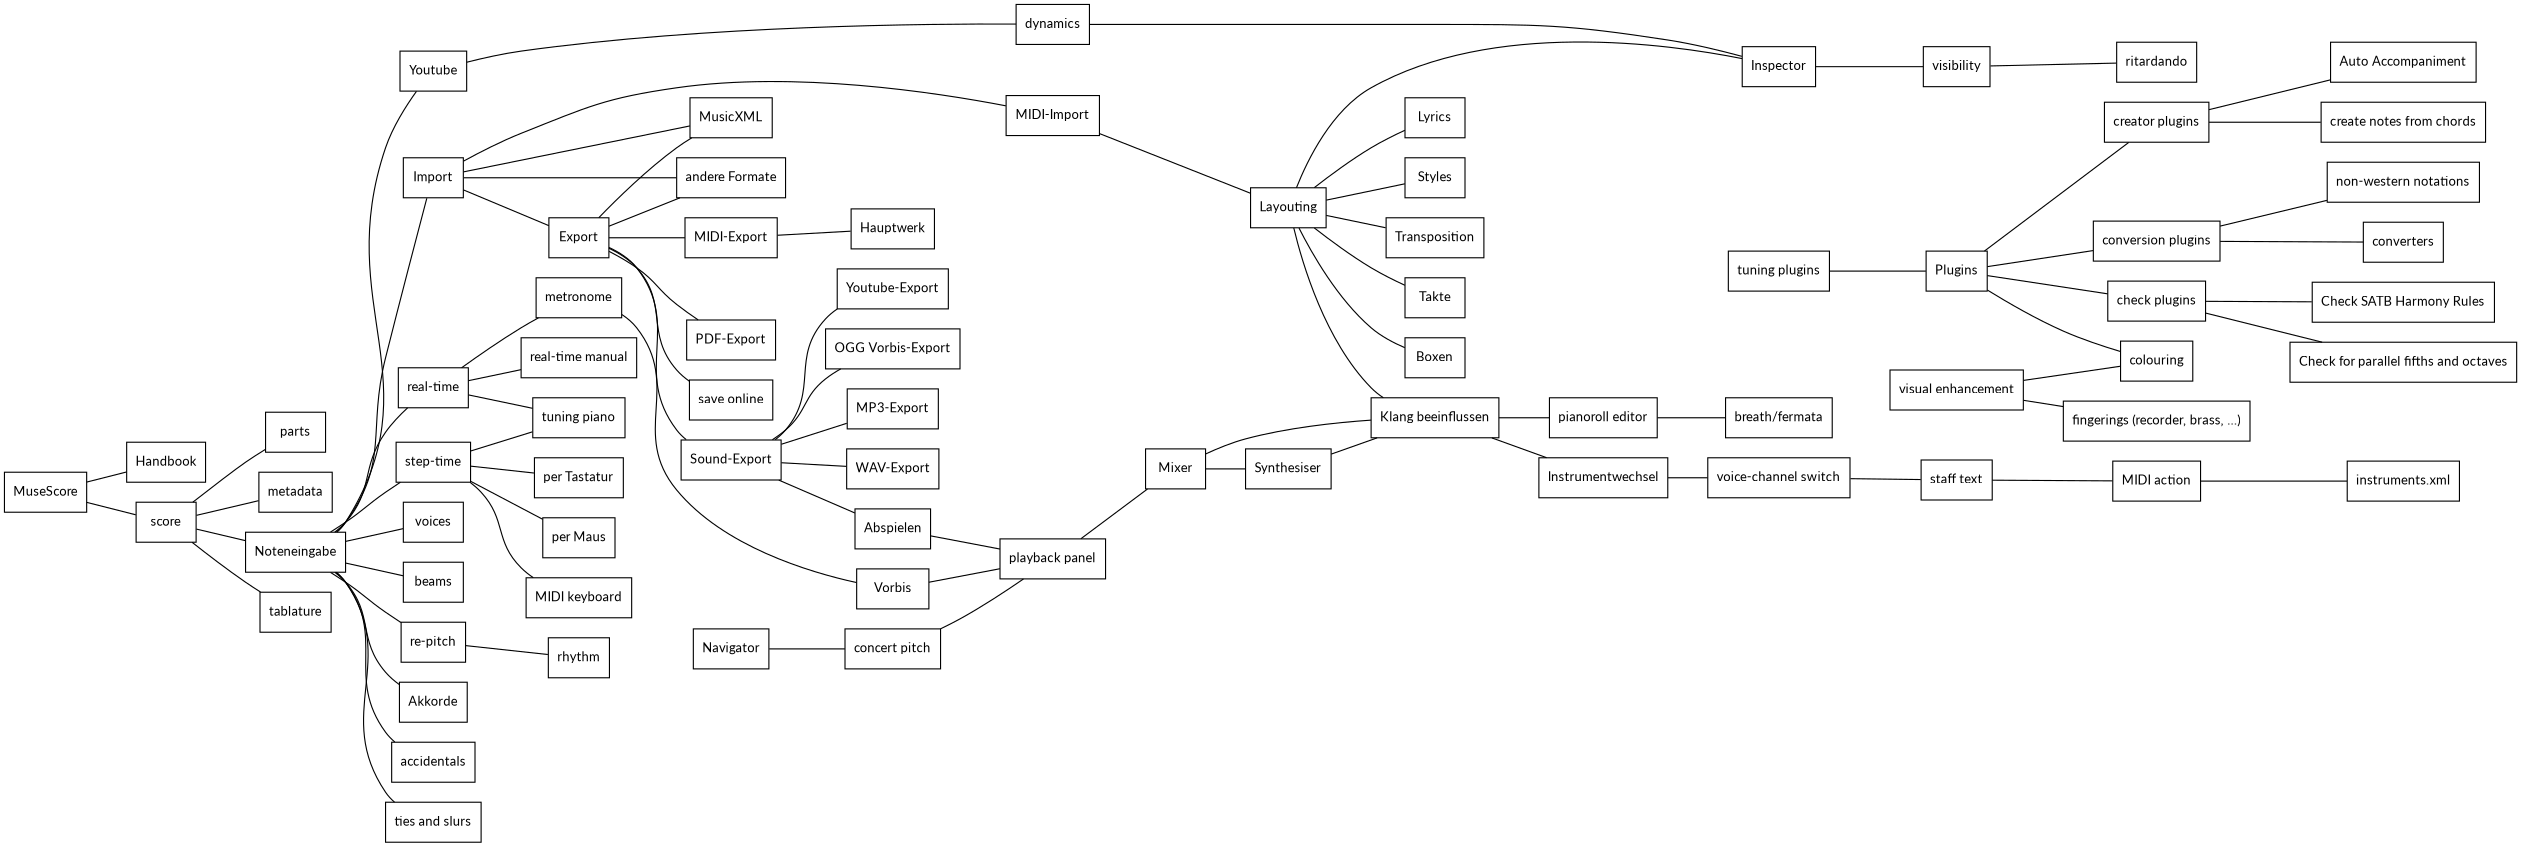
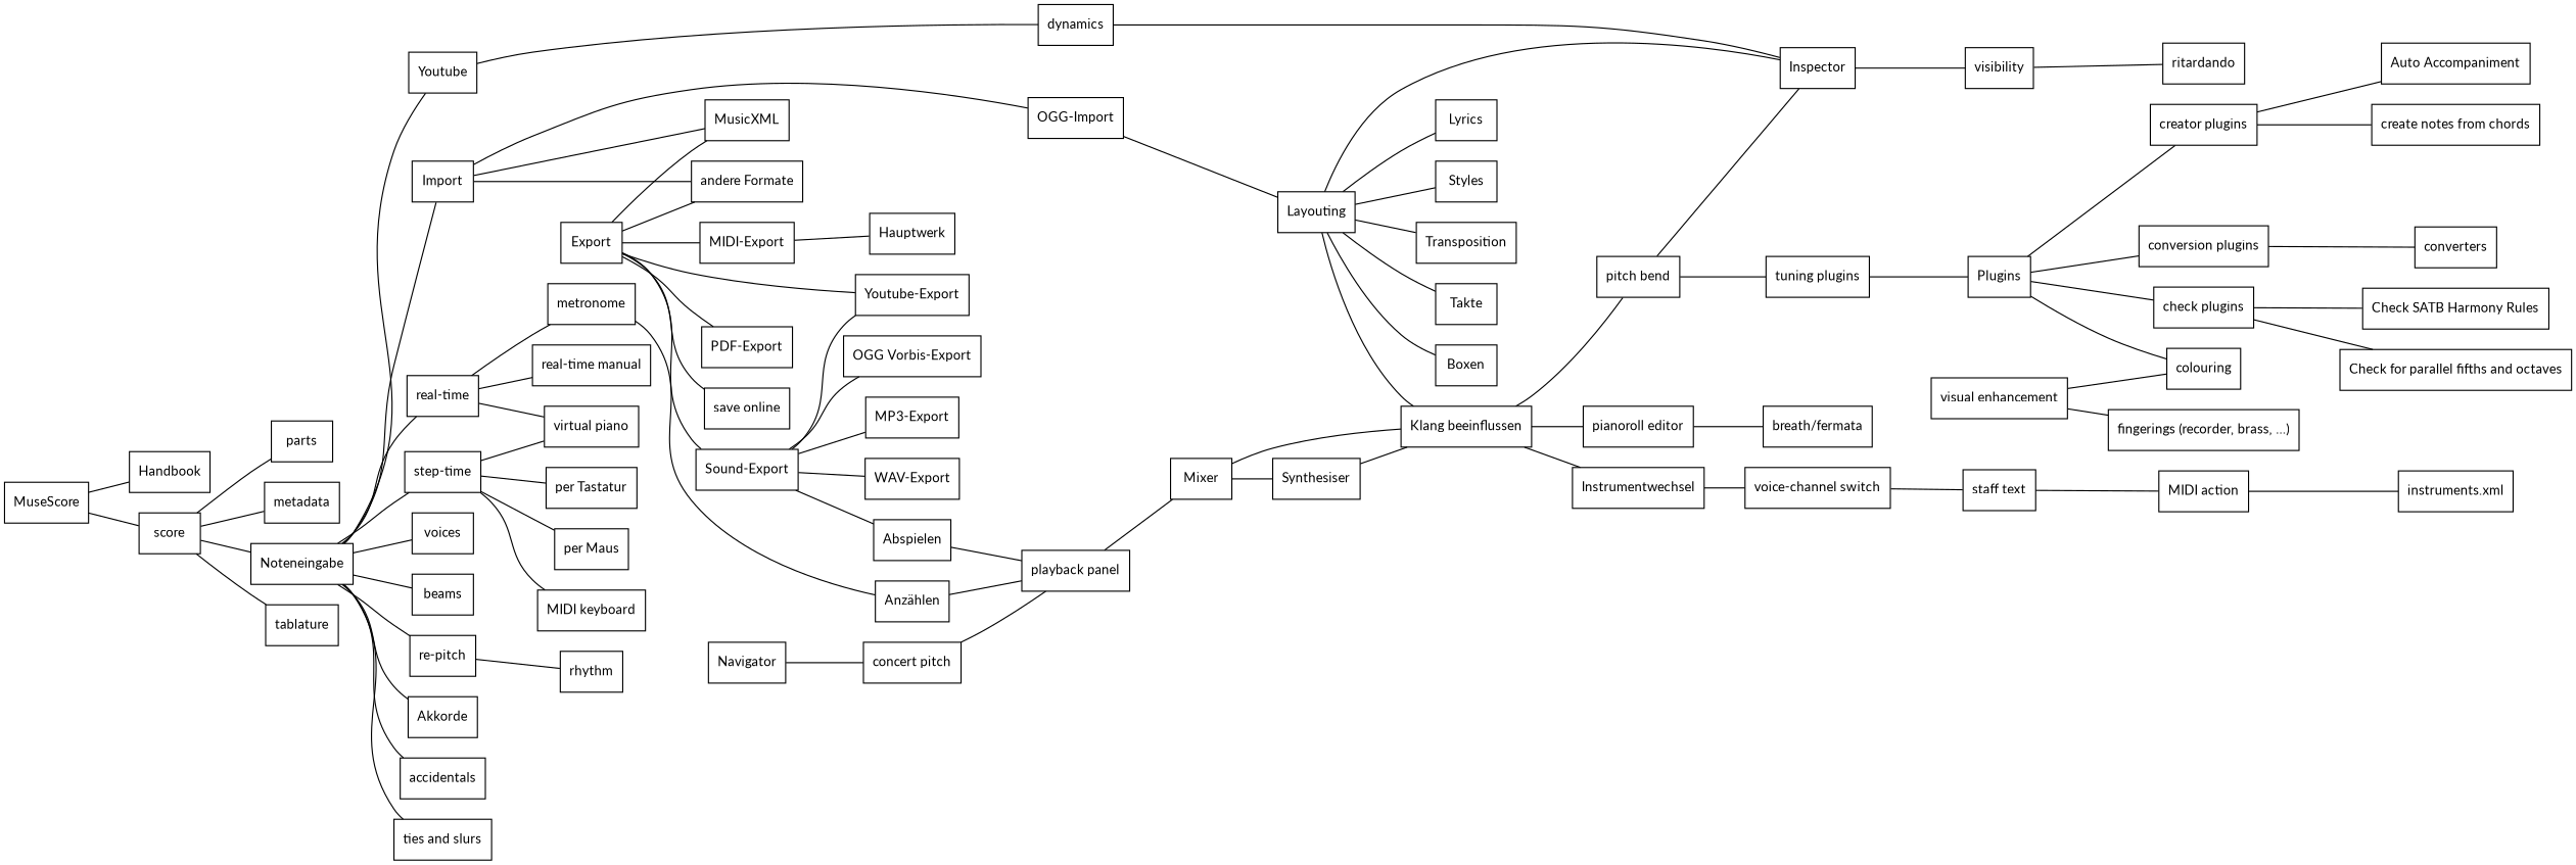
  strict graph {
    fontname=Lato
    rankdir=LR
    splines=true
    node [fontname=Lato fontsize=12 shape=box]
    edge [fontname=Lato fontsize=8]
    MuseScore
    Handbook
    score
    parts
    metadata
    Noteneingabe
    tablature
    Import
    "step-time"
    voices
    beams
    "re-pitch"
    "real-time"
    Akkorde
    accidentals
    n16 [label=Youtube]
    "ties and slurs"
    Export
-   "MIDI-Import"
+   "MIDI-Import" [label="OGG-Import"]
    MusicXML
    "andere Formate"
    "per Tastatur"
    "per Maus"
-   "virtual piano" [label="tuning piano"]
+   "virtual piano"
    "MIDI keyboard"
    rhythm
    "real-time manual"
    metronome
    dynamics
    "PDF-Export"
    "Sound-Export"
    "save online"
    "MIDI-Export"
    Layouting
    "MP3-Export"
    "WAV-Export"
    "OGG Vorbis-Export"
    "Youtube-Export"
    Abspielen
    Hauptwerk
    "playback panel"
    Mixer
    "Klang beeinflussen"
    Synthesiser
+   "pitch bend"
    "pianoroll editor"
    Instrumentwechsel
    Inspector
    "tuning plugins"
    "breath/fermata"
    "voice-channel switch"
    visibility
    Plugins
    ritardando
    Styles
    Transposition
    Takte
    Boxen
    Lyrics
-   "Anzählen" [label=Vorbis]
+   "Anzählen"
    Navigator
    "concert pitch"
    "staff text"
    "MIDI action"
    "instruments.xml"
    "check plugins"
    "creator plugins"
    "conversion plugins"
    colouring
    "Check for parallel fifths and octaves"
    "Check SATB Harmony Rules"
    "create notes from chords"
    "Auto Accompaniment"
    converters
-   "non-western notations"
    "visual enhancement"
    "fingerings (recorder, brass, …)"
    MuseScore -- Handbook
    MuseScore -- score
    score -- parts
    score -- metadata
    score -- Noteneingabe
    score -- tablature
    Noteneingabe -- Import
    Noteneingabe -- "step-time"
    Noteneingabe -- voices
    Noteneingabe -- beams
    Noteneingabe -- "re-pitch"
    Noteneingabe -- "real-time"
    Noteneingabe -- Akkorde
    Noteneingabe -- accidentals
    Noteneingabe -- n16
    Noteneingabe -- "ties and slurs"
-   Import -- Export
+   "Youtube-Export" -- Export
    Import -- "MIDI-Import"
    Import -- MusicXML
    Import -- "andere Formate"
    "step-time" -- "per Tastatur"
    "step-time" -- "per Maus"
    "step-time" -- "virtual piano"
    "step-time" -- "MIDI keyboard"
    "re-pitch" -- rhythm
    "real-time" -- "virtual piano"
    "real-time" -- "real-time manual"
    "real-time" -- metronome
    n16 -- dynamics
    Export -- MusicXML
    Export -- "andere Formate"
    Export -- "PDF-Export"
    Export -- "Sound-Export"
    Export -- "save online"
    Export -- "MIDI-Export"
    "MIDI-Import" -- Layouting
    metronome -- "Anzählen"
    dynamics -- Inspector
    "Sound-Export" -- "MP3-Export"
    "Sound-Export" -- "WAV-Export"
    "Sound-Export" -- "OGG Vorbis-Export"
    "Sound-Export" -- "Youtube-Export"
    "Sound-Export" -- Abspielen
    "MIDI-Export" -- Hauptwerk
    Layouting -- "Klang beeinflussen"
    Layouting -- Inspector
    Layouting -- Styles
    Layouting -- Transposition
    Layouting -- Takte
    Layouting -- Boxen
    Layouting -- Lyrics
    Abspielen -- "playback panel"
    "playback panel" -- Mixer
    Mixer -- "Klang beeinflussen"
    Mixer -- Synthesiser
+   "Klang beeinflussen" -- "pitch bend"
    "Klang beeinflussen" -- "pianoroll editor"
    "Klang beeinflussen" -- Instrumentwechsel
    Synthesiser -- "Klang beeinflussen"
+   "pitch bend" -- Inspector
+   "pitch bend" -- "tuning plugins"
    "pianoroll editor" -- "breath/fermata"
    Instrumentwechsel -- "voice-channel switch"
    Inspector -- visibility
    "tuning plugins" -- Plugins
    "voice-channel switch" -- "staff text"
    visibility -- ritardando
    Plugins -- "check plugins"
    Plugins -- "creator plugins"
    Plugins -- "conversion plugins"
    Plugins -- colouring
    "Anzählen" -- "playback panel"
    Navigator -- "concert pitch"
    "concert pitch" -- "playback panel"
    "staff text" -- "MIDI action"
    "MIDI action" -- "instruments.xml"
    "check plugins" -- "Check for parallel fifths and octaves"
    "check plugins" -- "Check SATB Harmony Rules"
    "creator plugins" -- "create notes from chords"
    "creator plugins" -- "Auto Accompaniment"
    "conversion plugins" -- converters
-   "conversion plugins" -- "non-western notations"
    "visual enhancement" -- colouring
    "visual enhancement" -- "fingerings (recorder, brass, …)"
  }
